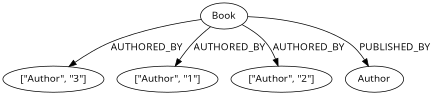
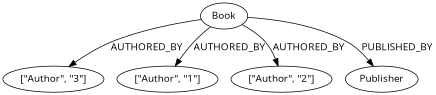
  strict digraph {
    fontname="Open Sans"
    node [fontname="Open Sans"]
    edge [weight=1 fontname="Open Sans"]
    Book
    "[\"Author\", \"3\"]"
    "[\"Author\", \"1\"]"
    "[\"Author\", \"2\"]"
-   Publisher [label=Author]
+   Publisher
    Book -> "[\"Author\", \"3\"]" [label=AUTHORED_BY]
    Book -> "[\"Author\", \"1\"]" [label=AUTHORED_BY]
    Book -> "[\"Author\", \"2\"]" [label=AUTHORED_BY]
    Book -> Publisher [label=PUBLISHED_BY]
  }
